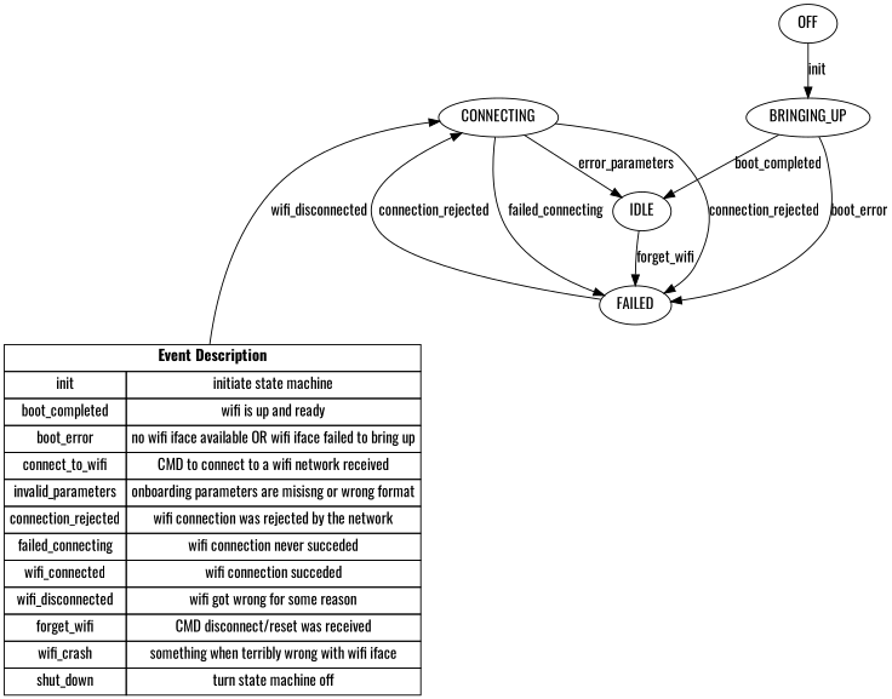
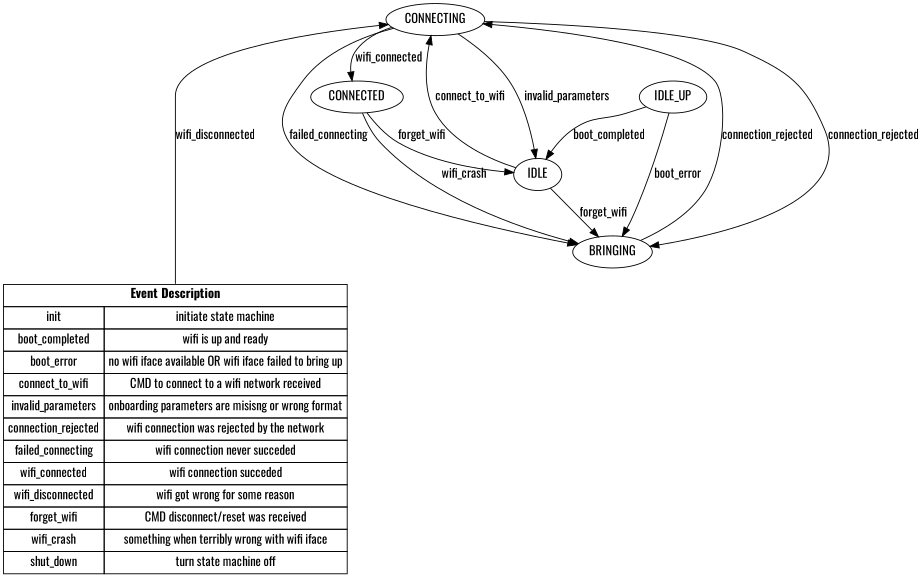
  digraph {
    fontname=Oswald
    node [fontname=Oswald]
    edge [fontname=Oswald]
    n1 [label=<             <TABLE BORDER="0" CELLBORDER="1" CELLSPACING="0" CELLPADDING="4">                 <TR>                     <TD COLSPAN="2"><B>Event Description</B></TD>                 </TR>                 <TR>                     <TD>init</TD>                     <TD>initiate state machine</TD>                 </TR>                 <TR>                     <TD>boot_completed</TD>                     <TD>wifi is up and ready</TD>                 </TR>                 <TR>                     <TD>boot_error</TD>                     <TD>no wifi iface available OR wifi iface failed to bring up</TD>                 </TR>                 <TR>                     <TD>connect_to_wifi</TD>                     <TD>CMD to connect to a wifi network received</TD>                 </TR>                 <TR>                     <TD>invalid_parameters</TD>                     <TD>onboarding parameters are misisng or wrong format</TD>                 </TR>                 <TR>                     <TD>connection_rejected</TD>                     <TD>wifi connection was rejected by the network</TD>                 </TR>                 <TR>                     <TD>failed_connecting</TD>                     <TD>wifi connection never succeded</TD>                 </TR>                 <TR>                     <TD>wifi_connected</TD>                     <TD>wifi connection succeded</TD>                 </TR>                 <TR>                     <TD>wifi_disconnected</TD>                     <TD>wifi got wrong for some reason</TD>                 </TR>                 <TR>                     <TD>forget_wifi</TD>                     <TD>CMD disconnect/reset was received</TD>                 </TR>                 <TR>                     <TD>wifi_crash</TD>                     <TD>something when terribly wrong with wifi iface</TD>                 </TR>                 <TR>                     <TD>shut_down</TD>                     <TD>turn state machine off</TD>                 </TR>             </TABLE>         > margin=0 shape=none]
    n2 [label=CONNECTING]
-   n3 [label=OFF]
-   n4 [label=BRINGING_UP]
+   n4 [label=IDLE_UP]
    n5 [label=IDLE]
-   n6 [label=FAILED]
+   n6 [label=BRINGING]
+   n7 [label=CONNECTED]
    subgraph sub_1 {
      rank=sink
      n1
    }
    n1 -> n2 [label=wifi_disconnected]
-   n2 -> n5 [label=error_parameters]
+   n2 -> n5 [label=invalid_parameters]
    n2 -> n6 [label=connection_rejected]
    n2 -> n6 [label=failed_connecting]
-   n3 -> n4 [label=init]
+   n2 -> n7 [label=wifi_connected]
    n4 -> n5 [label=boot_completed]
    n4 -> n6 [label=boot_error]
+   n5 -> n2 [label=connect_to_wifi]
    n5 -> n6 [label=forget_wifi]
    n6 -> n2 [label=connection_rejected]
+   n7 -> n5 [label=forget_wifi]
+   n7 -> n6 [label=wifi_crash]
  }
